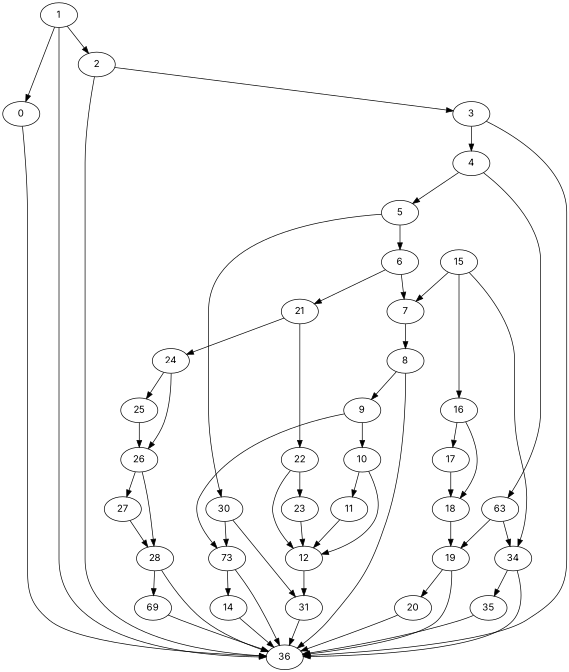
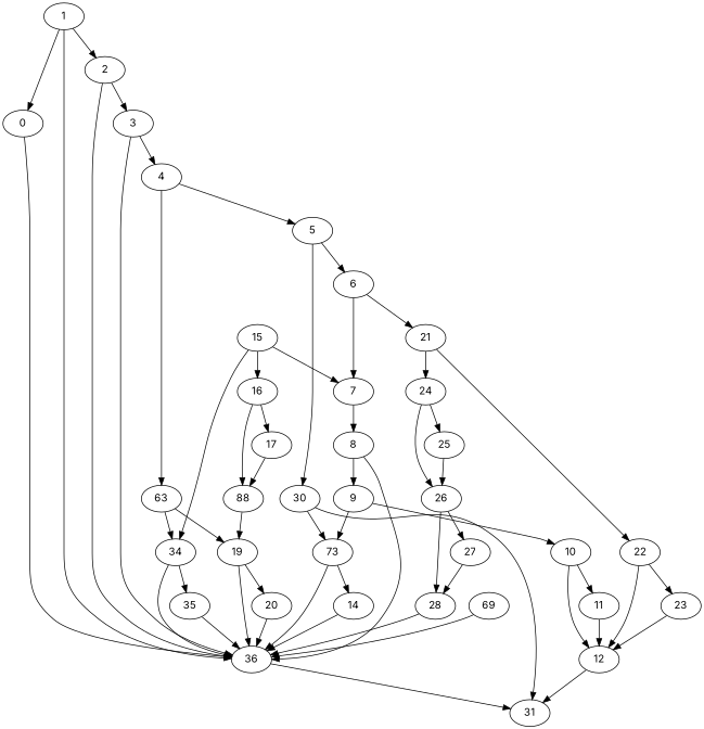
  digraph {
    fontname=Inter
    node [fontname=Inter]
    edge [fontname=Inter]
    0
    36
    1
    2
    3
    4
    5
    n8 [label=63]
    6
    30
    34
    19
    7
    21
    n15 [label=73]
    31
    8
    22
    24
    9
    15
    16
    10
    11
    12
    14
    17
-   18
+   18 [label=88]
    35
    20
    23
    25
    26
    27
    28
    n36 [label=69]
    0 -> 36
    1 -> 0
    1 -> 36
    1 -> 2
    2 -> 36
    2 -> 3
    3 -> 36
    3 -> 4
    4 -> 5
    4 -> n8
    5 -> 6
    5 -> 30
    n8 -> 34
    n8 -> 19
    6 -> 7
    6 -> 21
    30 -> n15
    30 -> 31
    34 -> 36
    34 -> 35
    19 -> 36
    19 -> 20
    7 -> 8
    21 -> 22
    21 -> 24
    n15 -> 36
    n15 -> 14
-   31 -> 36
+   36 -> 31
    8 -> 36
    8 -> 9
    22 -> 12
    22 -> 23
    24 -> 25
    24 -> 26
    9 -> n15
    9 -> 10
    15 -> 34
    15 -> 7
    15 -> 16
    16 -> 17
    16 -> 18
    10 -> 11
    10 -> 12
    11 -> 12
    12 -> 31
    14 -> 36
    17 -> 18
    18 -> 19
    35 -> 36
    20 -> 36
    23 -> 12
    25 -> 26
    26 -> 27
    26 -> 28
    27 -> 28
    28 -> 36
-   28 -> n36
    n36 -> 36
  }
